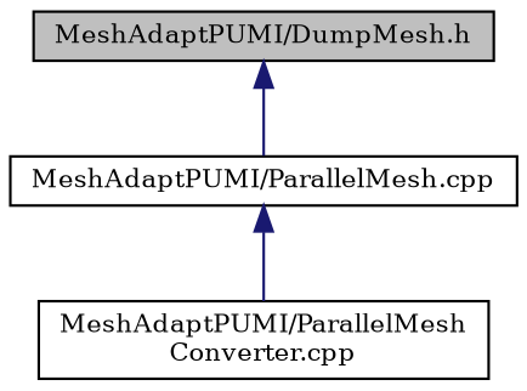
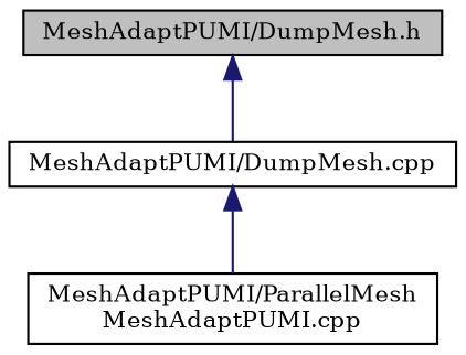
  digraph {
    fontname="DejaVu Serif"
    node [color=black fillcolor=white fontname="DejaVu Serif" fontsize=10 shape=record style=filled]
    edge [color=midnightblue dir=back fontname="DejaVu Serif" fontsize=10 labelfontname=Helvetica labelfontsize=10 style=solid]
    n1 [fillcolor=grey75 fontcolor=black height=0.2 label="MeshAdaptPUMI/DumpMesh.h" width=0.4]
-   n2 [height=0.2 label="MeshAdaptPUMI/ParallelMesh.cpp" width=0.4]
-   n3 [height=0.2 label="MeshAdaptPUMI/ParallelMesh\lConverter.cpp" width=0.4]
+   n2 [height=0.2 label="MeshAdaptPUMI/DumpMesh.cpp" width=0.4]
+   n3 [height=0.2 label="MeshAdaptPUMI/ParallelMesh\lMeshAdaptPUMI.cpp" width=0.4]
    n1 -> n2
    n2 -> n3
  }
